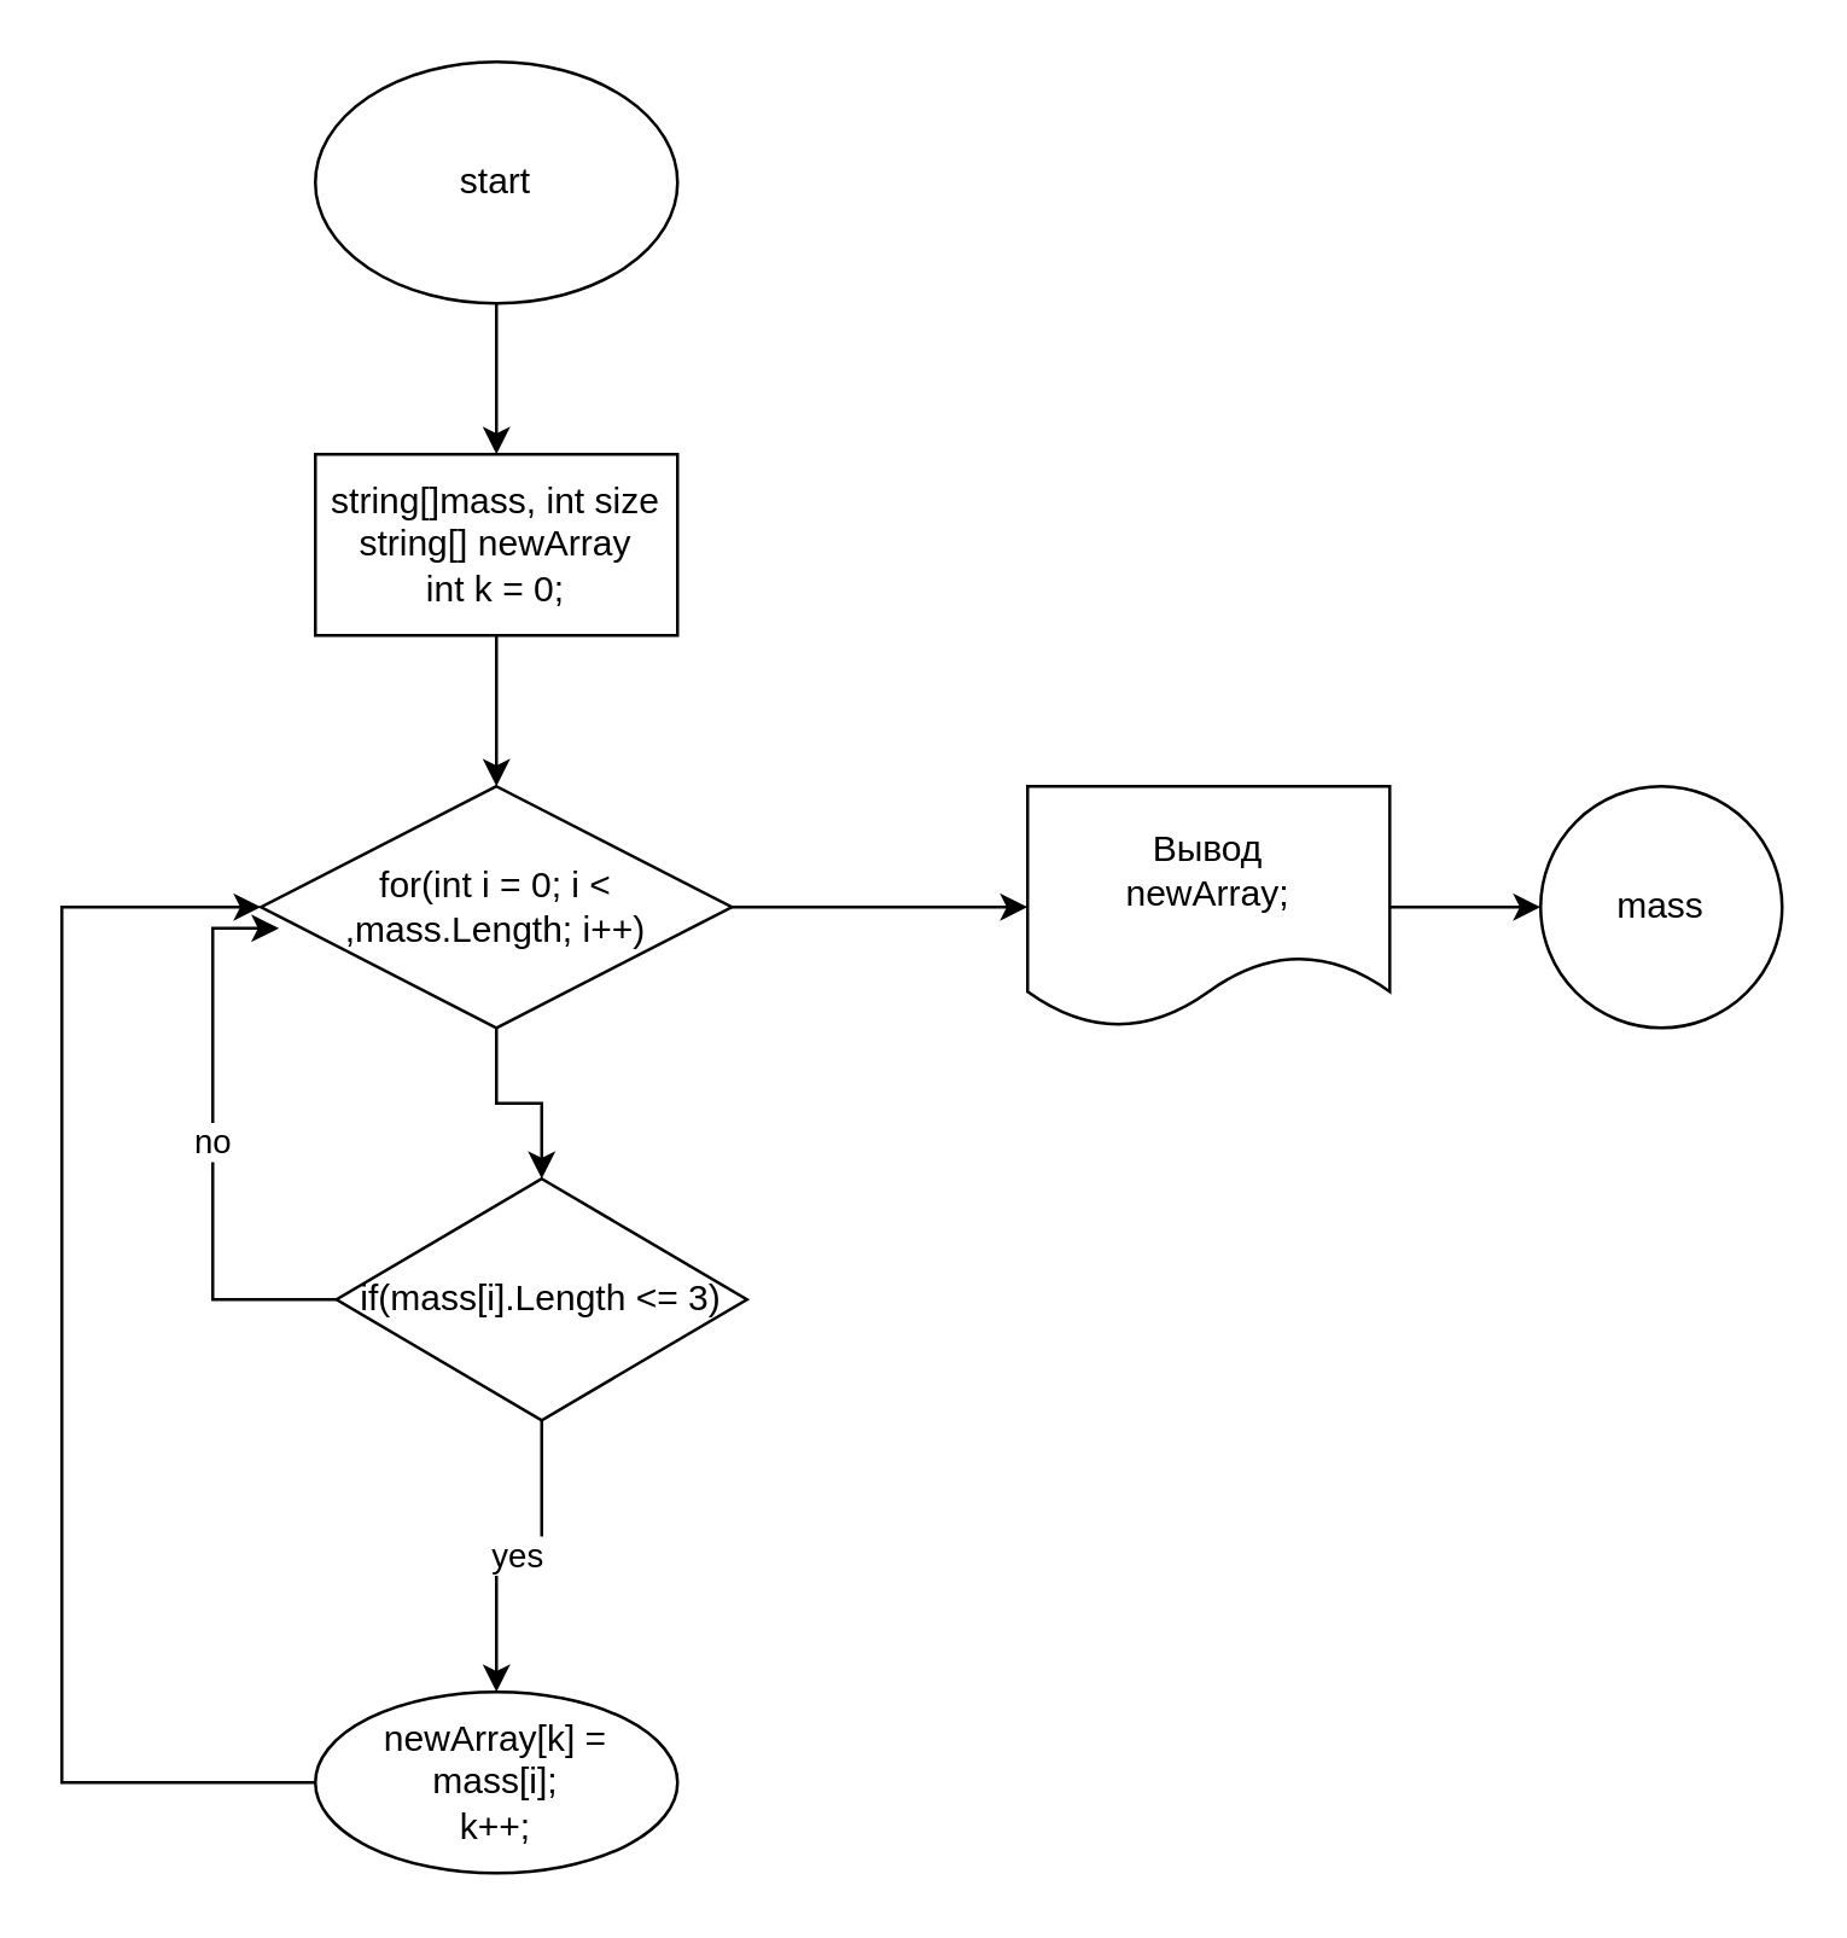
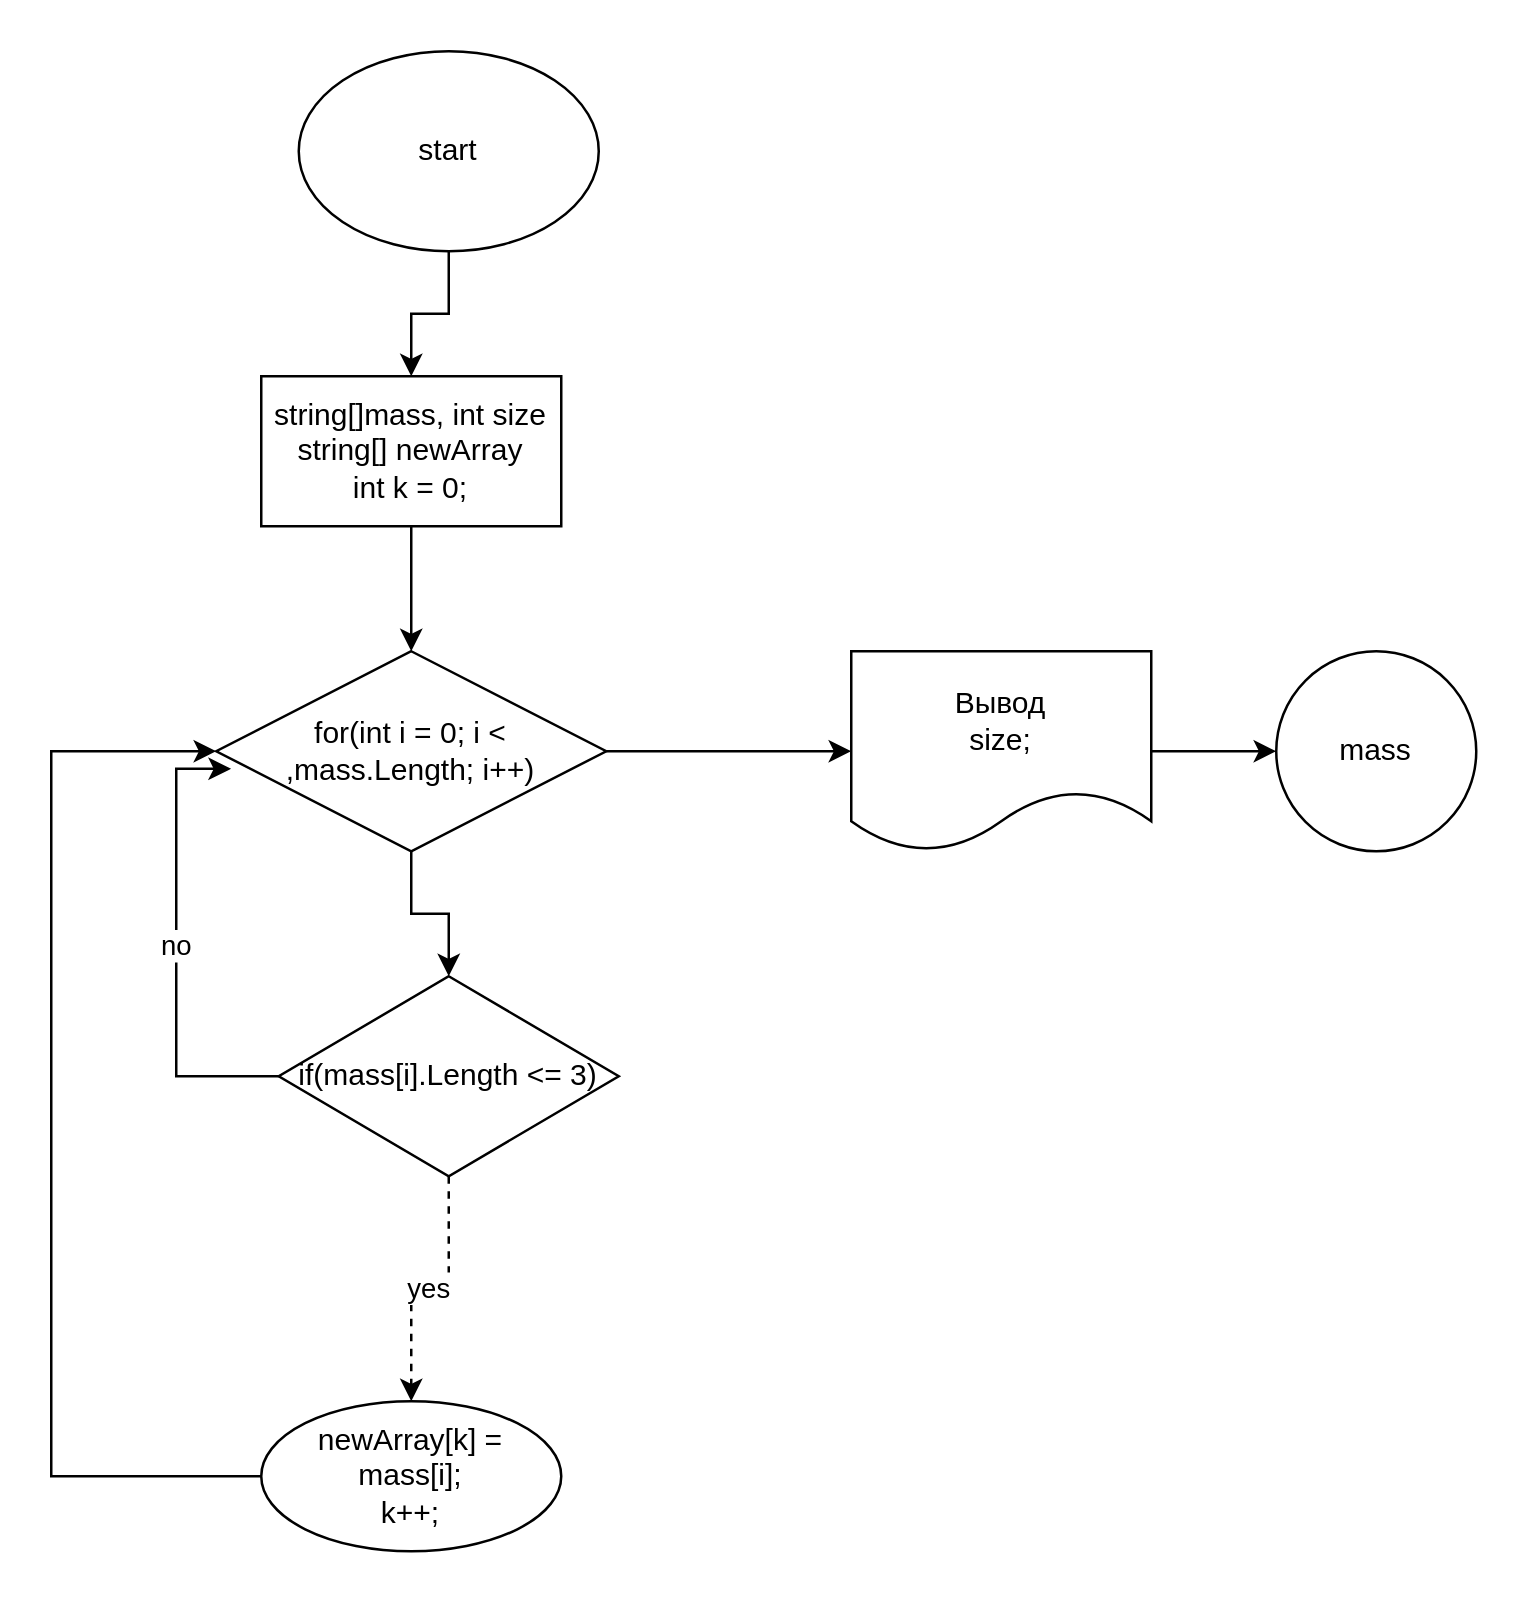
  <mxCell id="0" />
  <mxCell id="1" parent="0" />
  <mxCell id="2" value="" style="edgeStyle=orthogonalEdgeStyle;rounded=0;orthogonalLoop=1;jettySize=auto;html=1;" edge="1" parent="1" source="3" target="5"><mxGeometry relative="1" as="geometry" /></mxCell>
- <mxCell id="3" value="start" style="ellipse;whiteSpace=wrap;html=1;" vertex="1" parent="1"><mxGeometry x="104" y="20" width="120" height="80" as="geometry" /></mxCell>
+ <mxCell id="3" value="start" style="ellipse;whiteSpace=wrap;html=1;" vertex="1" parent="1"><mxGeometry x="119" y="20" width="120" height="80" as="geometry" /></mxCell>
  <mxCell id="4" value="" style="edgeStyle=orthogonalEdgeStyle;rounded=0;orthogonalLoop=1;jettySize=auto;html=1;" edge="1" parent="1" source="5" target="8"><mxGeometry relative="1" as="geometry" /></mxCell>
  <mxCell id="5" value="string[]mass, int size&lt;br&gt;string[] newArray&lt;br&gt;int k = 0;" style="whiteSpace=wrap;html=1;" vertex="1" parent="1"><mxGeometry x="104" y="150" width="120" height="60" as="geometry" /></mxCell>
  <mxCell id="6" value="" style="edgeStyle=orthogonalEdgeStyle;rounded=0;orthogonalLoop=1;jettySize=auto;html=1;" edge="1" parent="1" source="8" target="11"><mxGeometry relative="1" as="geometry" /></mxCell>
  <mxCell id="7" value="" style="edgeStyle=orthogonalEdgeStyle;rounded=0;orthogonalLoop=1;jettySize=auto;html=1;" edge="1" parent="1" source="8" target="15"><mxGeometry relative="1" as="geometry" /></mxCell>
  <mxCell id="8" value="for(int i = 0; i &amp;lt; ,mass.Length; i++)" style="rhombus;whiteSpace=wrap;html=1;" vertex="1" parent="1"><mxGeometry x="86" y="260" width="156" height="80" as="geometry" /></mxCell>
- <mxCell id="9" value="yes" style="edgeStyle=orthogonalEdgeStyle;rounded=0;orthogonalLoop=1;jettySize=auto;html=1;" edge="1" parent="1" source="11" target="13"><mxGeometry relative="1" as="geometry" /></mxCell>
+ <mxCell id="9" value="yes" style="edgeStyle=orthogonalEdgeStyle;rounded=0;orthogonalLoop=1;jettySize=auto;html=1;dashed=1;" edge="1" parent="1" source="11" target="13"><mxGeometry relative="1" as="geometry" /></mxCell>
  <mxCell id="10" value="no" style="edgeStyle=orthogonalEdgeStyle;rounded=0;orthogonalLoop=1;jettySize=auto;html=1;entryX=0.038;entryY=0.588;entryDx=0;entryDy=0;entryPerimeter=0;" edge="1" parent="1" source="11" target="8"><mxGeometry relative="1" as="geometry"><Array as="points"><mxPoint x="70" y="430" /><mxPoint x="70" y="307" /></Array></mxGeometry></mxCell>
  <mxCell id="11" value="if(mass[i].Length &amp;lt;= 3)" style="rhombus;whiteSpace=wrap;html=1;" vertex="1" parent="1"><mxGeometry x="111" y="390" width="136" height="80" as="geometry" /></mxCell>
  <mxCell id="12" style="edgeStyle=orthogonalEdgeStyle;rounded=0;orthogonalLoop=1;jettySize=auto;html=1;entryX=0;entryY=0.5;entryDx=0;entryDy=0;" edge="1" parent="1" source="13" target="8"><mxGeometry relative="1" as="geometry"><Array as="points"><mxPoint x="20" y="590" /><mxPoint x="20" y="300" /></Array></mxGeometry></mxCell>
  <mxCell id="13" value="newArray[k] = mass[i];&lt;br&gt;k++;" style="ellipse;whiteSpace=wrap;html=1;" vertex="1" parent="1"><mxGeometry x="104" y="560" width="120" height="60" as="geometry" /></mxCell>
  <mxCell id="14" value="" style="edgeStyle=orthogonalEdgeStyle;rounded=0;orthogonalLoop=1;jettySize=auto;html=1;" edge="1" parent="1" source="15" target="16"><mxGeometry relative="1" as="geometry" /></mxCell>
- <mxCell id="15" value="Вывод&lt;br&gt;newArray;" style="shape=document;whiteSpace=wrap;html=1;boundedLbl=1;" vertex="1" parent="1"><mxGeometry x="340" y="260" width="120" height="80" as="geometry" /></mxCell>
+ <mxCell id="15" value="Вывод&lt;br&gt;size;" style="shape=document;whiteSpace=wrap;html=1;boundedLbl=1;" vertex="1" parent="1"><mxGeometry x="340" y="260" width="120" height="80" as="geometry" /></mxCell>
  <mxCell id="16" value="mass" style="ellipse;whiteSpace=wrap;html=1;" vertex="1" parent="1"><mxGeometry x="510" y="260" width="80" height="80" as="geometry" /></mxCell>
